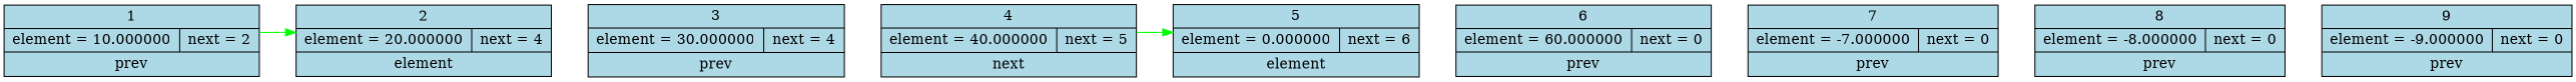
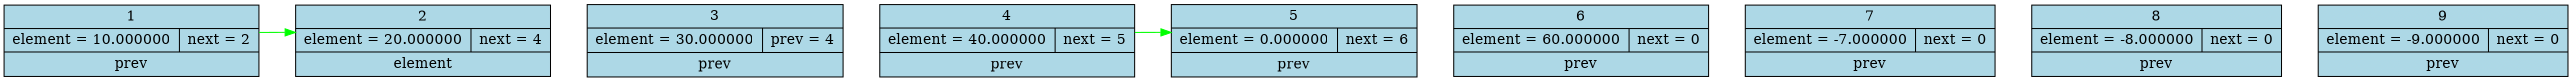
  digraph {
    nodesep=0.3
    rankdir=LR
    ranksep=0.5
    node [fillcolor=lightblue shape=record style=filled]
    edge [style=invis weight=100]
    n1 [height=0.8 label=" 1 |{element =  10.000000 |<f0> next = 2 } | prev " width=3]
    n2 [height=0.8 label=" 2 |{element =  20.000000 |<f0> next = 4 } | element " width=3]
-   n3 [height=0.8 label=" 3 |{element =  30.000000 |<f0> next = 4 } | prev " width=3]
-   n4 [height=0.8 label=" 4 |{element =  40.000000 |<f0> next = 5 } | next " width=3]
-   n5 [height=0.8 label=" 5 |{element =  0.000000 |<f0> next = 6 } | element " width=3]
+   n3 [height=0.8 label=" 3 |{element =  30.000000 |<f0> prev = 4 } | prev " width=3]
+   n4 [height=0.8 label=" 4 |{element =  40.000000 |<f0> next = 5 } | prev " width=3]
+   n5 [height=0.8 label=" 5 |{element =  0.000000 |<f0> next = 6 } | prev " width=3]
    n6 [height=0.8 label=" 6 |{element =  60.000000 |<f0> next = 0 } | prev " width=3]
    n7 [height=0.8 label=" 7 |{element =  -7.000000 |<f0> next = 0 } | prev " width=3]
    n8 [height=0.8 label=" 8 |{element =  -8.000000 |<f0> next = 0 } | prev " width=3]
    n9 [height=0.8 label=" 9 |{element =  -9.000000 |<f0> next = 0 } | prev " width=3]
    n1 -> n2
    n1 -> n2 [arrowhead=normal color=green penwidth=1 style="" weight=""]
    n2 -> n3
    n3 -> n4
    n4 -> n5
    n4 -> n5 [arrowhead=normal color=green penwidth=1 style="" weight=""]
    n5 -> n6
    n6 -> n7
    n7 -> n8
    n8 -> n9
  }
